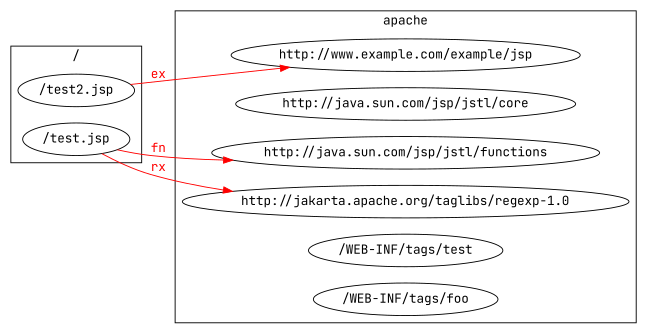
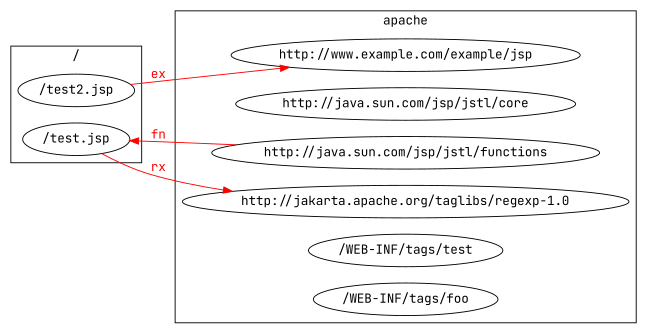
  digraph {
    fontname="JetBrains Mono"
    rankdir=LR
    node [fontname="JetBrains Mono"]
    edge [color=red fontname="JetBrains Mono"]
    "http://www.example.com/example/jsp"
    "http://java.sun.com/jsp/jstl/core"
    "http://java.sun.com/jsp/jstl/functions"
    "http://jakarta.apache.org/taglibs/regexp-1.0"
    "/WEB-INF/tags/test"
    "/WEB-INF/tags/foo"
    "/test2.jsp"
    "/test.jsp"
    subgraph cluster_1 {
      label=apache
      "http://www.example.com/example/jsp"
      "http://java.sun.com/jsp/jstl/core"
      "http://java.sun.com/jsp/jstl/functions"
      "http://jakarta.apache.org/taglibs/regexp-1.0"
      "/WEB-INF/tags/test"
      "/WEB-INF/tags/foo"
    }
    subgraph cluster_2 {
      label="/"
      "/test2.jsp"
      "/test.jsp"
    }
    "/test2.jsp" -> "http://www.example.com/example/jsp" [label=<<FONT COLOR="red">ex</FONT>>]
-   "/test.jsp" -> "http://java.sun.com/jsp/jstl/functions" [label=<<FONT COLOR="red">fn</FONT>>]
+   "http://java.sun.com/jsp/jstl/functions" -> "/test.jsp" [label=<<FONT COLOR="red">fn</FONT>>]
    "/test.jsp" -> "http://jakarta.apache.org/taglibs/regexp-1.0" [label=<<FONT COLOR="red">rx</FONT>>]
  }
